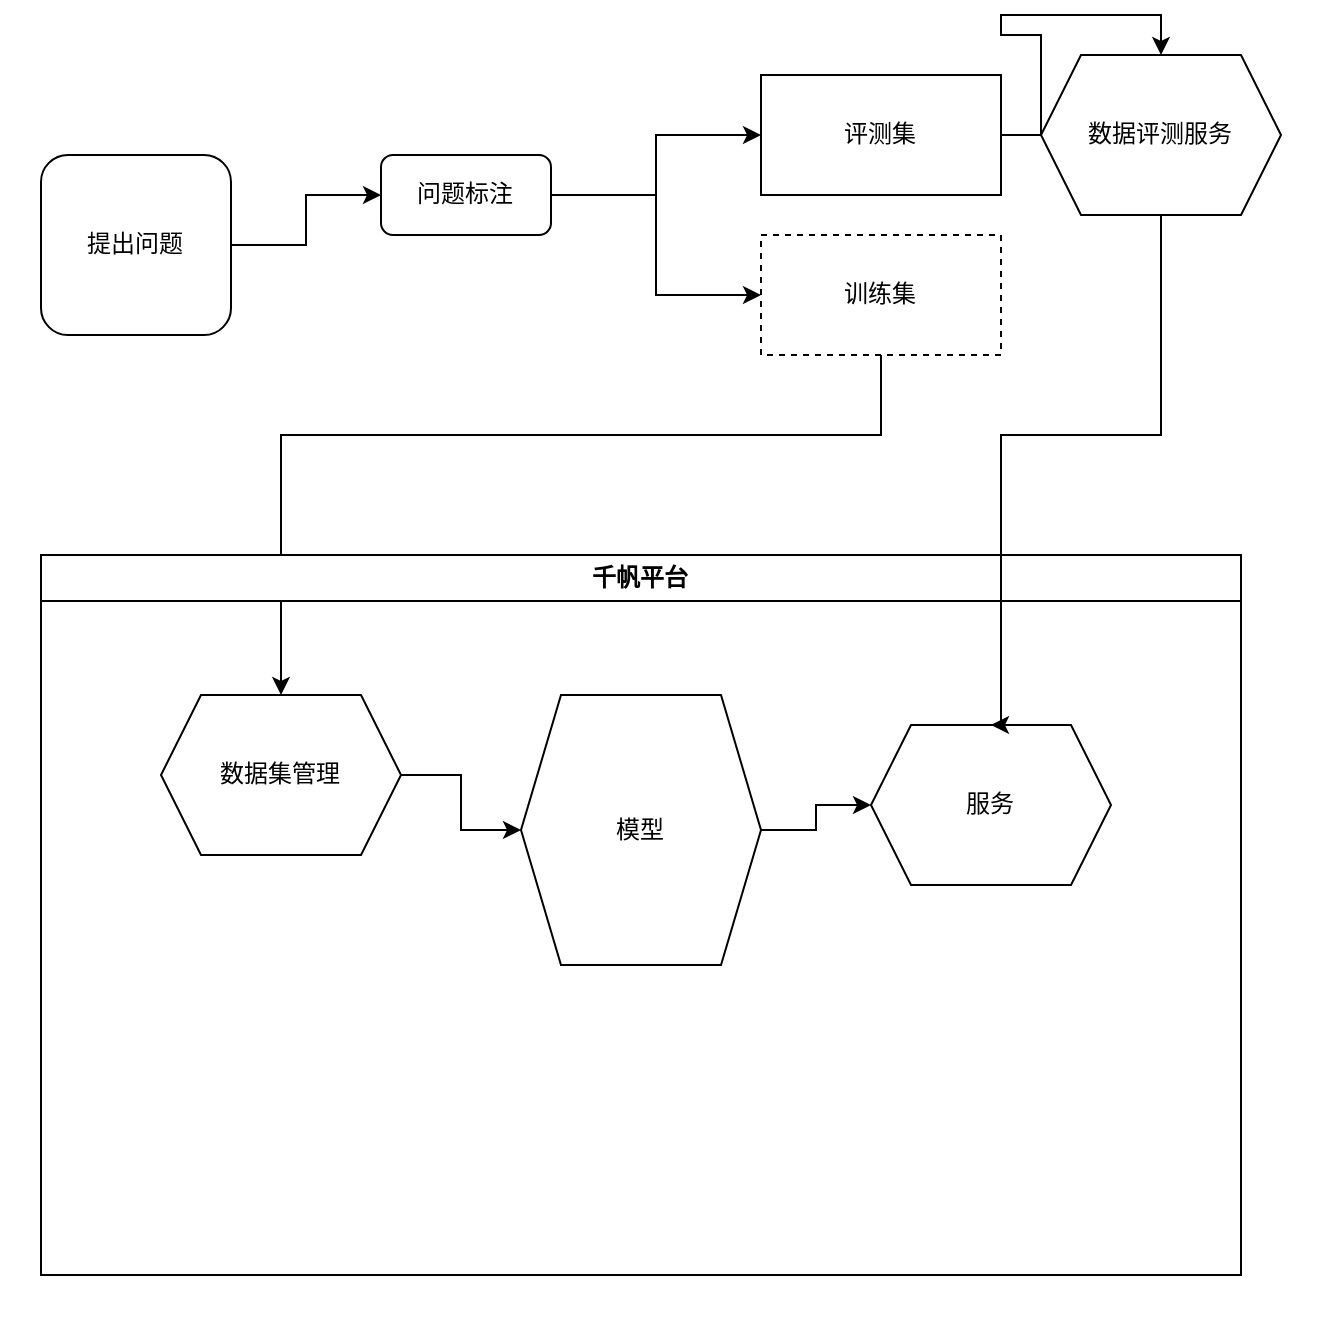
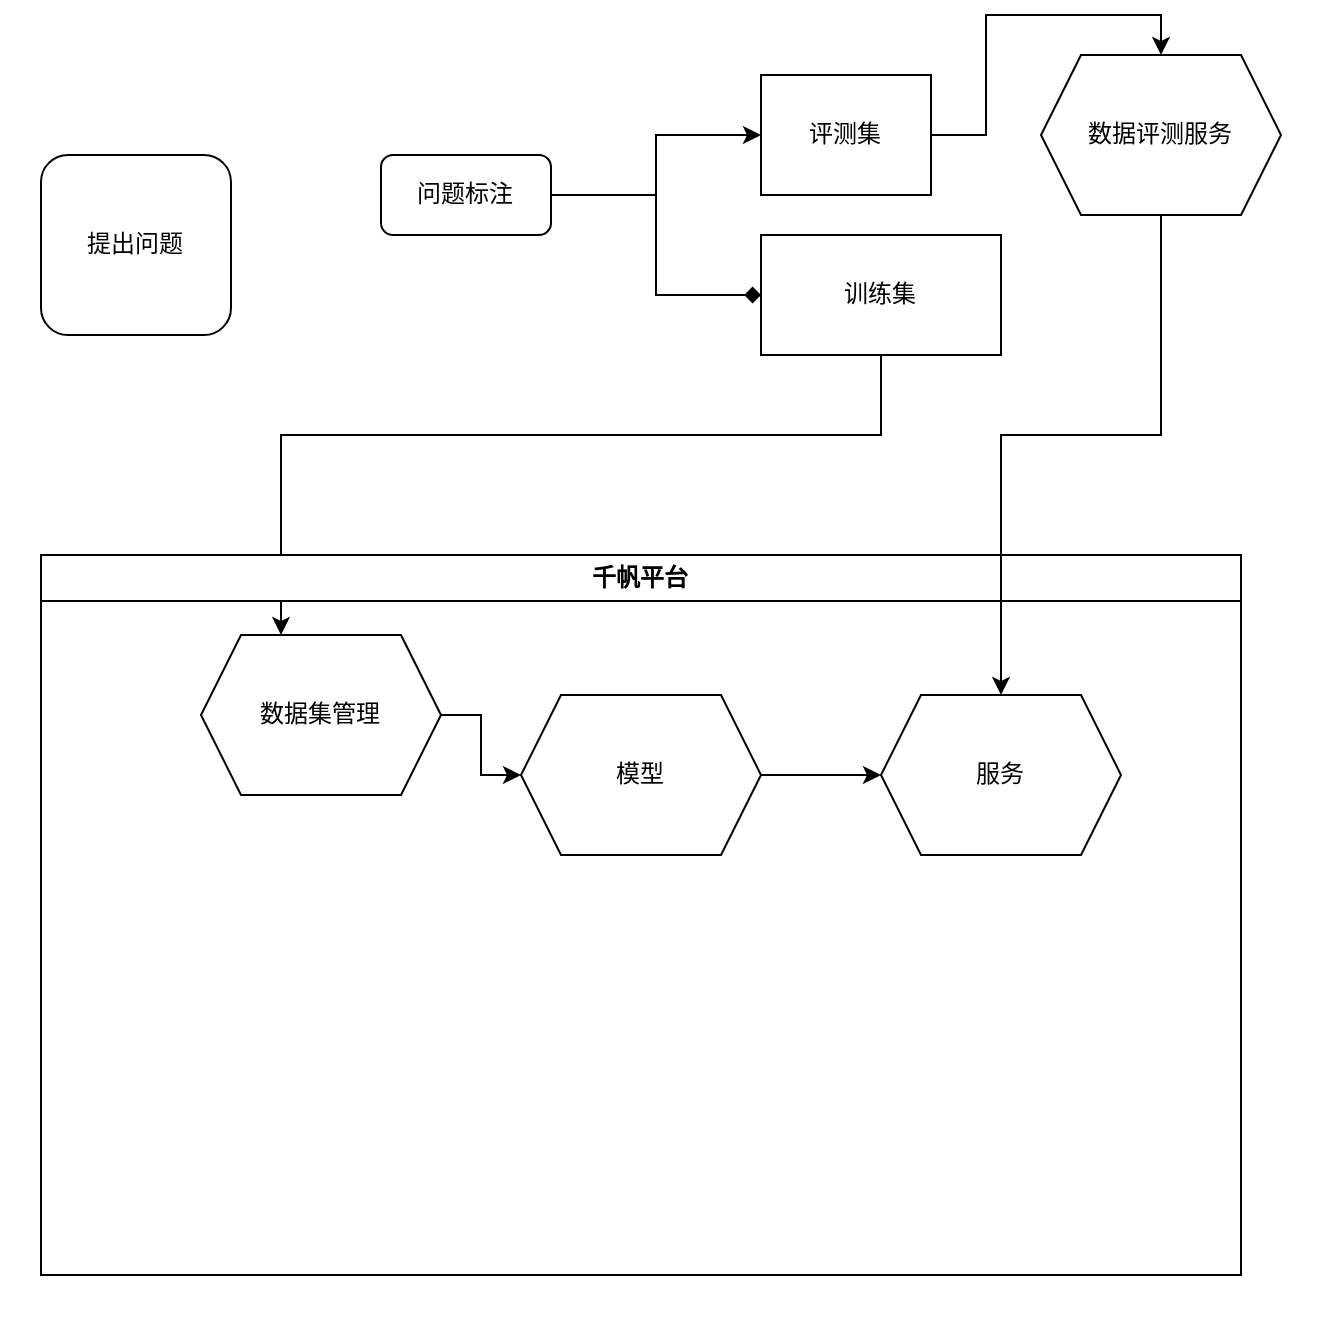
  <mxCell id="0" />
  <mxCell id="1" parent="0" />
- <mxCell id="2" value="" style="edgeStyle=orthogonalEdgeStyle;rounded=0;orthogonalLoop=1;jettySize=auto;html=1;" edge="1" parent="1" source="3" target="6"><mxGeometry relative="1" as="geometry" /></mxCell>
  <mxCell id="3" value="提出问题" style="rounded=1;whiteSpace=wrap;html=1;" vertex="1" parent="1"><mxGeometry x="20" y="70" width="95" height="90" as="geometry" /></mxCell>
  <mxCell id="4" value="" style="edgeStyle=orthogonalEdgeStyle;rounded=0;orthogonalLoop=1;jettySize=auto;html=1;entryX=0;entryY=0.5;entryDx=0;entryDy=0;" edge="1" parent="1" source="6" target="8"><mxGeometry relative="1" as="geometry"><mxPoint x="380" y="60" as="targetPoint" /></mxGeometry></mxCell>
- <mxCell id="5" style="edgeStyle=orthogonalEdgeStyle;rounded=0;orthogonalLoop=1;jettySize=auto;html=1;exitX=1;exitY=0.5;exitDx=0;exitDy=0;entryX=0;entryY=0.5;entryDx=0;entryDy=0;" edge="1" parent="1" source="6" target="10"><mxGeometry relative="1" as="geometry"><mxPoint x="380" y="140" as="targetPoint" /></mxGeometry></mxCell>
+ <mxCell id="5" style="edgeStyle=orthogonalEdgeStyle;rounded=0;orthogonalLoop=1;jettySize=auto;html=1;exitX=1;exitY=0.5;exitDx=0;exitDy=0;entryX=0;entryY=0.5;entryDx=0;entryDy=0;endArrow=diamond;" edge="1" parent="1" source="6" target="10"><mxGeometry relative="1" as="geometry"><mxPoint x="380" y="140" as="targetPoint" /></mxGeometry></mxCell>
  <mxCell id="6" value="问题标注" style="whiteSpace=wrap;html=1;rounded=1;" vertex="1" parent="1"><mxGeometry x="190" y="70" width="85" height="40" as="geometry" /></mxCell>
  <mxCell id="7" style="edgeStyle=orthogonalEdgeStyle;rounded=0;orthogonalLoop=1;jettySize=auto;html=1;exitX=1;exitY=0.5;exitDx=0;exitDy=0;entryX=0.5;entryY=0;entryDx=0;entryDy=0;" edge="1" parent="1" source="8" target="18"><mxGeometry relative="1" as="geometry" /></mxCell>
- <mxCell id="8" value="评测集" style="rounded=0;whiteSpace=wrap;html=1;" vertex="1" parent="1"><mxGeometry x="380" y="30" width="120" height="60" as="geometry" /></mxCell>
+ <mxCell id="8" value="评测集" style="rounded=0;whiteSpace=wrap;html=1;" vertex="1" parent="1"><mxGeometry x="380" y="30" width="85" height="60" as="geometry" /></mxCell>
  <mxCell id="9" style="edgeStyle=orthogonalEdgeStyle;rounded=0;orthogonalLoop=1;jettySize=auto;html=1;exitX=0.5;exitY=1;exitDx=0;exitDy=0;" edge="1" parent="1" source="10" target="15"><mxGeometry relative="1" as="geometry"><Array as="points"><mxPoint x="440" y="210" /><mxPoint x="140" y="210" /></Array></mxGeometry></mxCell>
- <mxCell id="10" value="训练集" style="rounded=0;whiteSpace=wrap;html=1;dashed=1;" vertex="1" parent="1"><mxGeometry x="380" y="110" width="120" height="60" as="geometry" /></mxCell>
+ <mxCell id="10" value="训练集" style="rounded=0;whiteSpace=wrap;html=1;" vertex="1" parent="1"><mxGeometry x="380" y="110" width="120" height="60" as="geometry" /></mxCell>
  <mxCell id="11" value="千帆平台" style="swimlane;whiteSpace=wrap;html=1;" vertex="1" parent="1"><mxGeometry x="20" y="270" width="600" height="360" as="geometry" /></mxCell>
  <mxCell id="12" style="edgeStyle=orthogonalEdgeStyle;rounded=0;orthogonalLoop=1;jettySize=auto;html=1;exitX=1;exitY=0.5;exitDx=0;exitDy=0;entryX=0;entryY=0.5;entryDx=0;entryDy=0;" edge="1" parent="11" source="13" target="16"><mxGeometry relative="1" as="geometry" /></mxCell>
- <mxCell id="13" value="模型" style="shape=hexagon;perimeter=hexagonPerimeter2;whiteSpace=wrap;html=1;fixedSize=1;" vertex="1" parent="11"><mxGeometry x="240" y="70" width="120" height="135" as="geometry" /></mxCell>
+ <mxCell id="13" value="模型" style="shape=hexagon;perimeter=hexagonPerimeter2;whiteSpace=wrap;html=1;fixedSize=1;" vertex="1" parent="11"><mxGeometry x="240" y="70" width="120" height="80" as="geometry" /></mxCell>
  <mxCell id="14" style="edgeStyle=orthogonalEdgeStyle;rounded=0;orthogonalLoop=1;jettySize=auto;html=1;exitX=1;exitY=0.5;exitDx=0;exitDy=0;entryX=0;entryY=0.5;entryDx=0;entryDy=0;" edge="1" parent="11" source="15" target="13"><mxGeometry relative="1" as="geometry" /></mxCell>
- <mxCell id="15" value="数据集管理" style="shape=hexagon;perimeter=hexagonPerimeter2;whiteSpace=wrap;html=1;fixedSize=1;" vertex="1" parent="11"><mxGeometry x="60" y="70" width="120" height="80" as="geometry" /></mxCell>
- <mxCell id="16" value="服务" style="shape=hexagon;perimeter=hexagonPerimeter2;whiteSpace=wrap;html=1;fixedSize=1;" vertex="1" parent="11"><mxGeometry x="415" y="85" width="120" height="80" as="geometry" /></mxCell>
+ <mxCell id="15" value="数据集管理" style="shape=hexagon;perimeter=hexagonPerimeter2;whiteSpace=wrap;html=1;fixedSize=1;" vertex="1" parent="11"><mxGeometry x="80" y="40" width="120" height="80" as="geometry" /></mxCell>
+ <mxCell id="16" value="服务" style="shape=hexagon;perimeter=hexagonPerimeter2;whiteSpace=wrap;html=1;fixedSize=1;" vertex="1" parent="11"><mxGeometry x="420" y="70" width="120" height="80" as="geometry" /></mxCell>
  <mxCell id="17" style="edgeStyle=orthogonalEdgeStyle;rounded=0;orthogonalLoop=1;jettySize=auto;html=1;exitX=0.5;exitY=1;exitDx=0;exitDy=0;entryX=0.5;entryY=0;entryDx=0;entryDy=0;" edge="1" parent="1" source="18" target="16"><mxGeometry relative="1" as="geometry"><Array as="points"><mxPoint x="580" y="210" /><mxPoint x="500" y="210" /></Array></mxGeometry></mxCell>
  <mxCell id="18" value="数据评测服务" style="shape=hexagon;perimeter=hexagonPerimeter2;whiteSpace=wrap;html=1;fixedSize=1;" vertex="1" parent="1"><mxGeometry x="520" y="20" width="120" height="80" as="geometry" /></mxCell>
